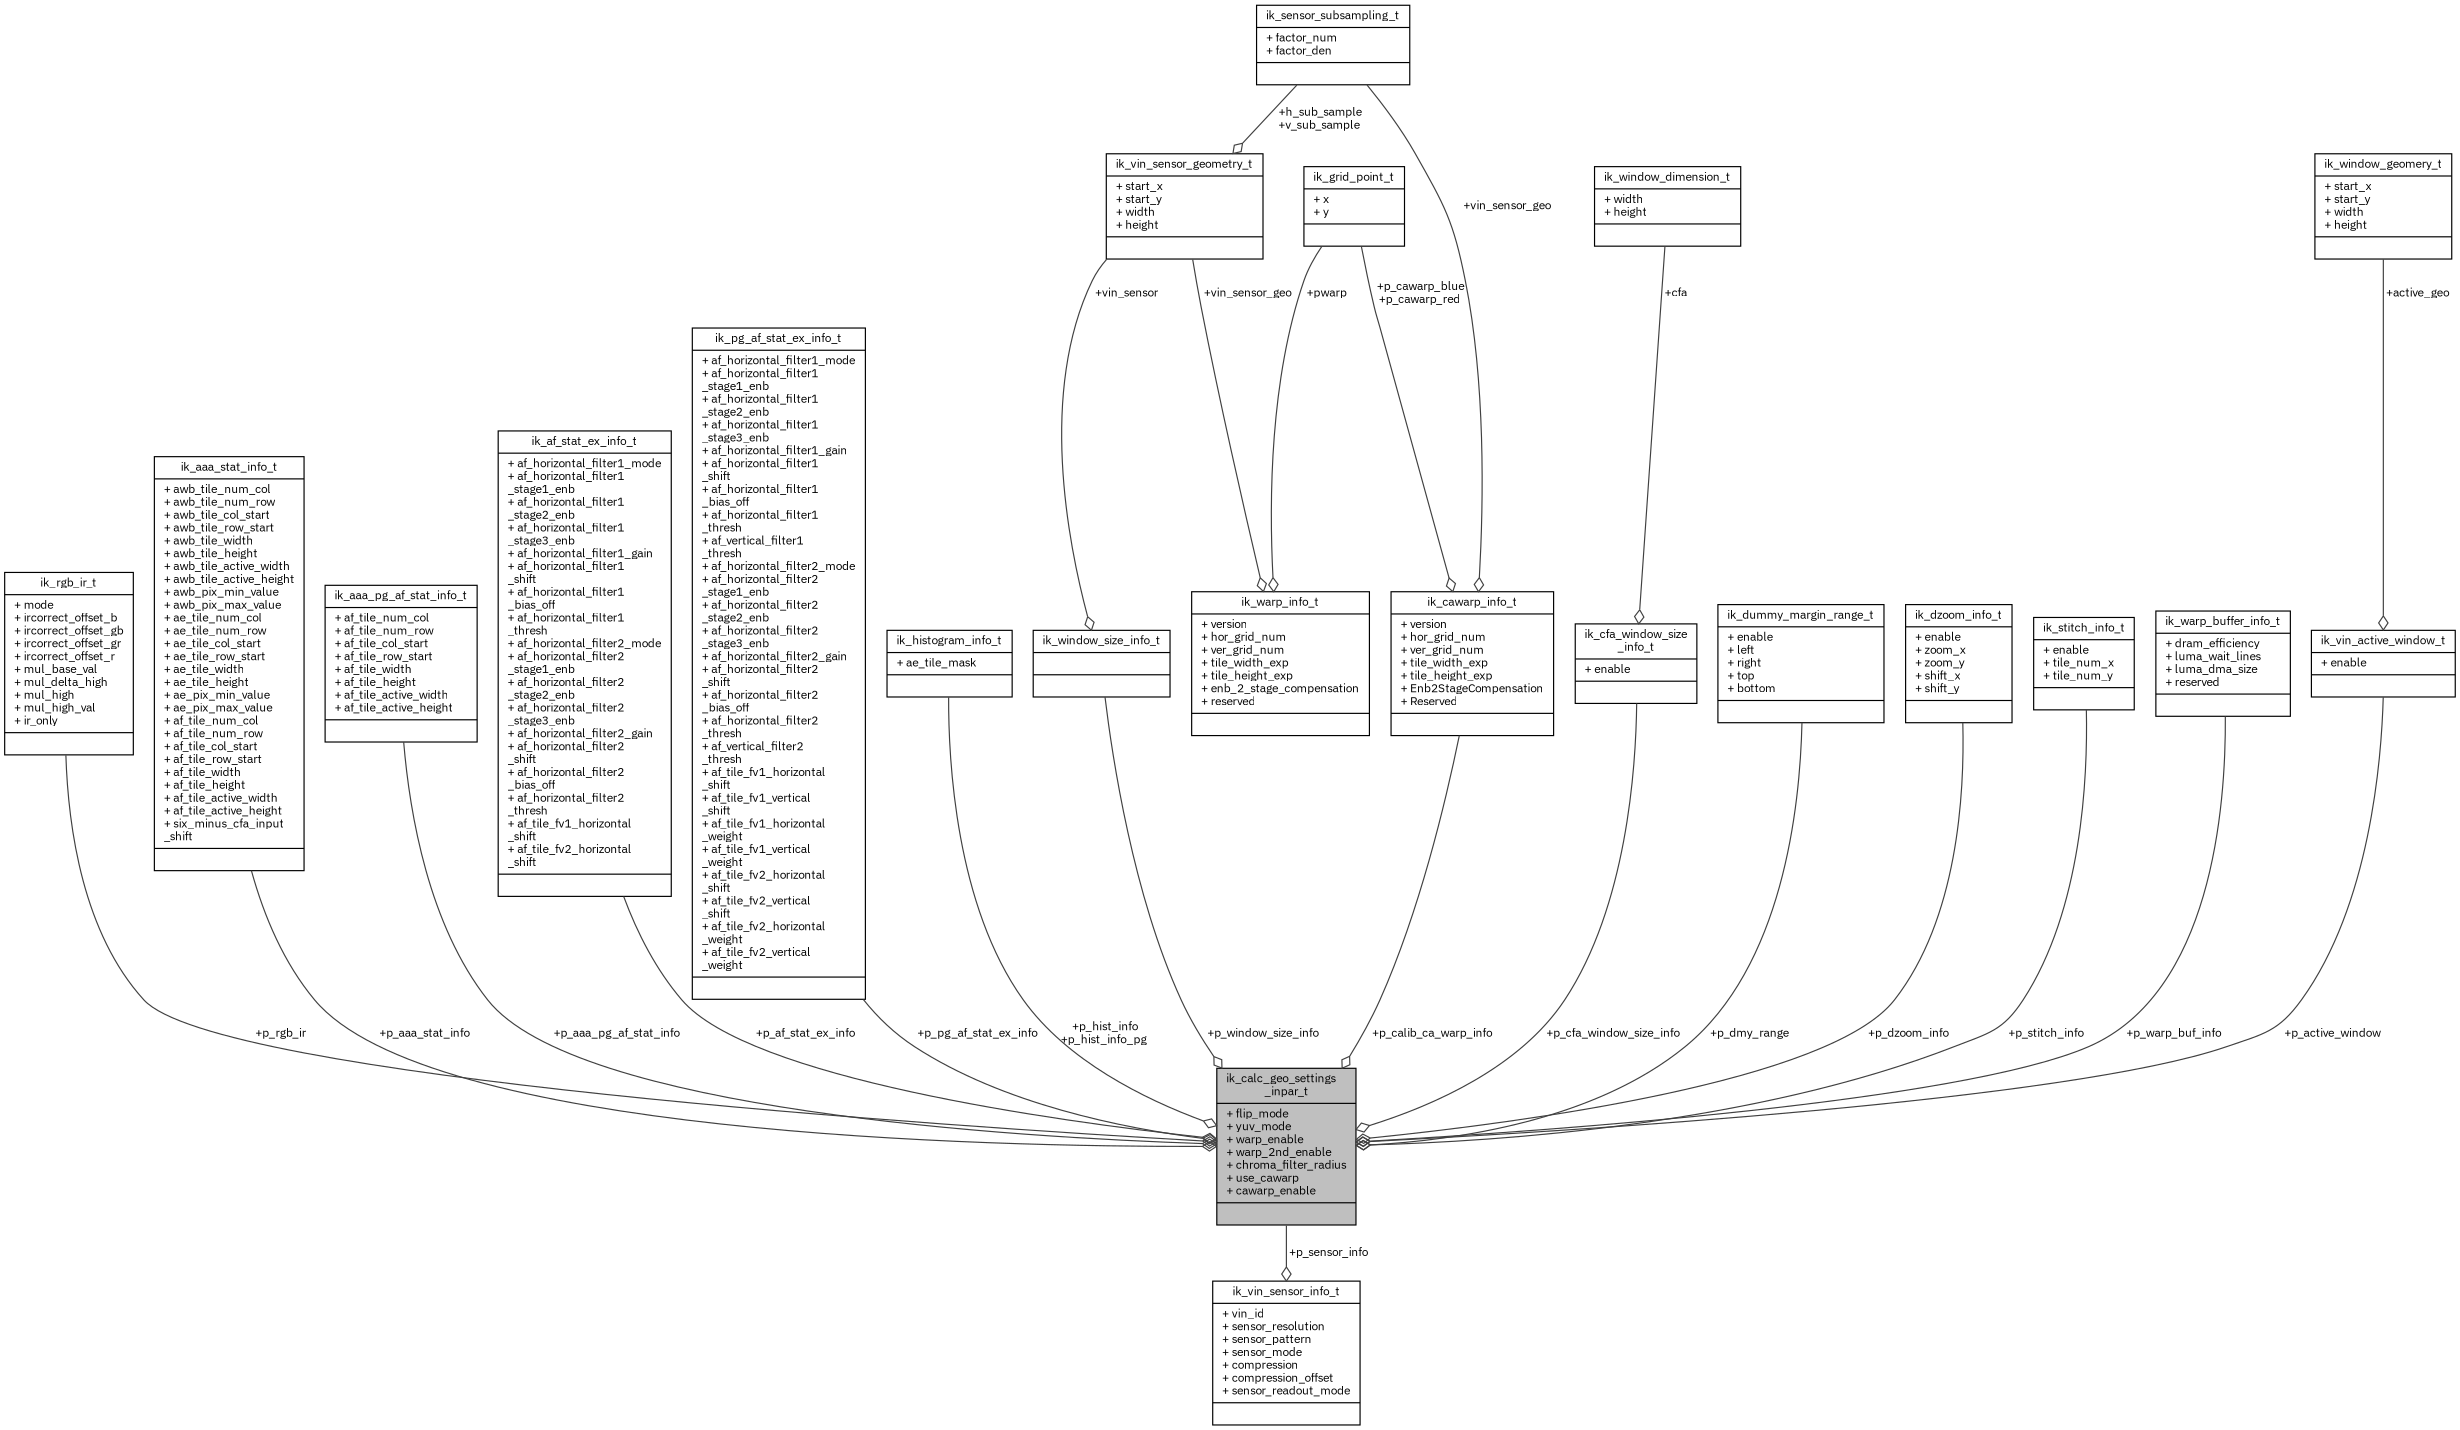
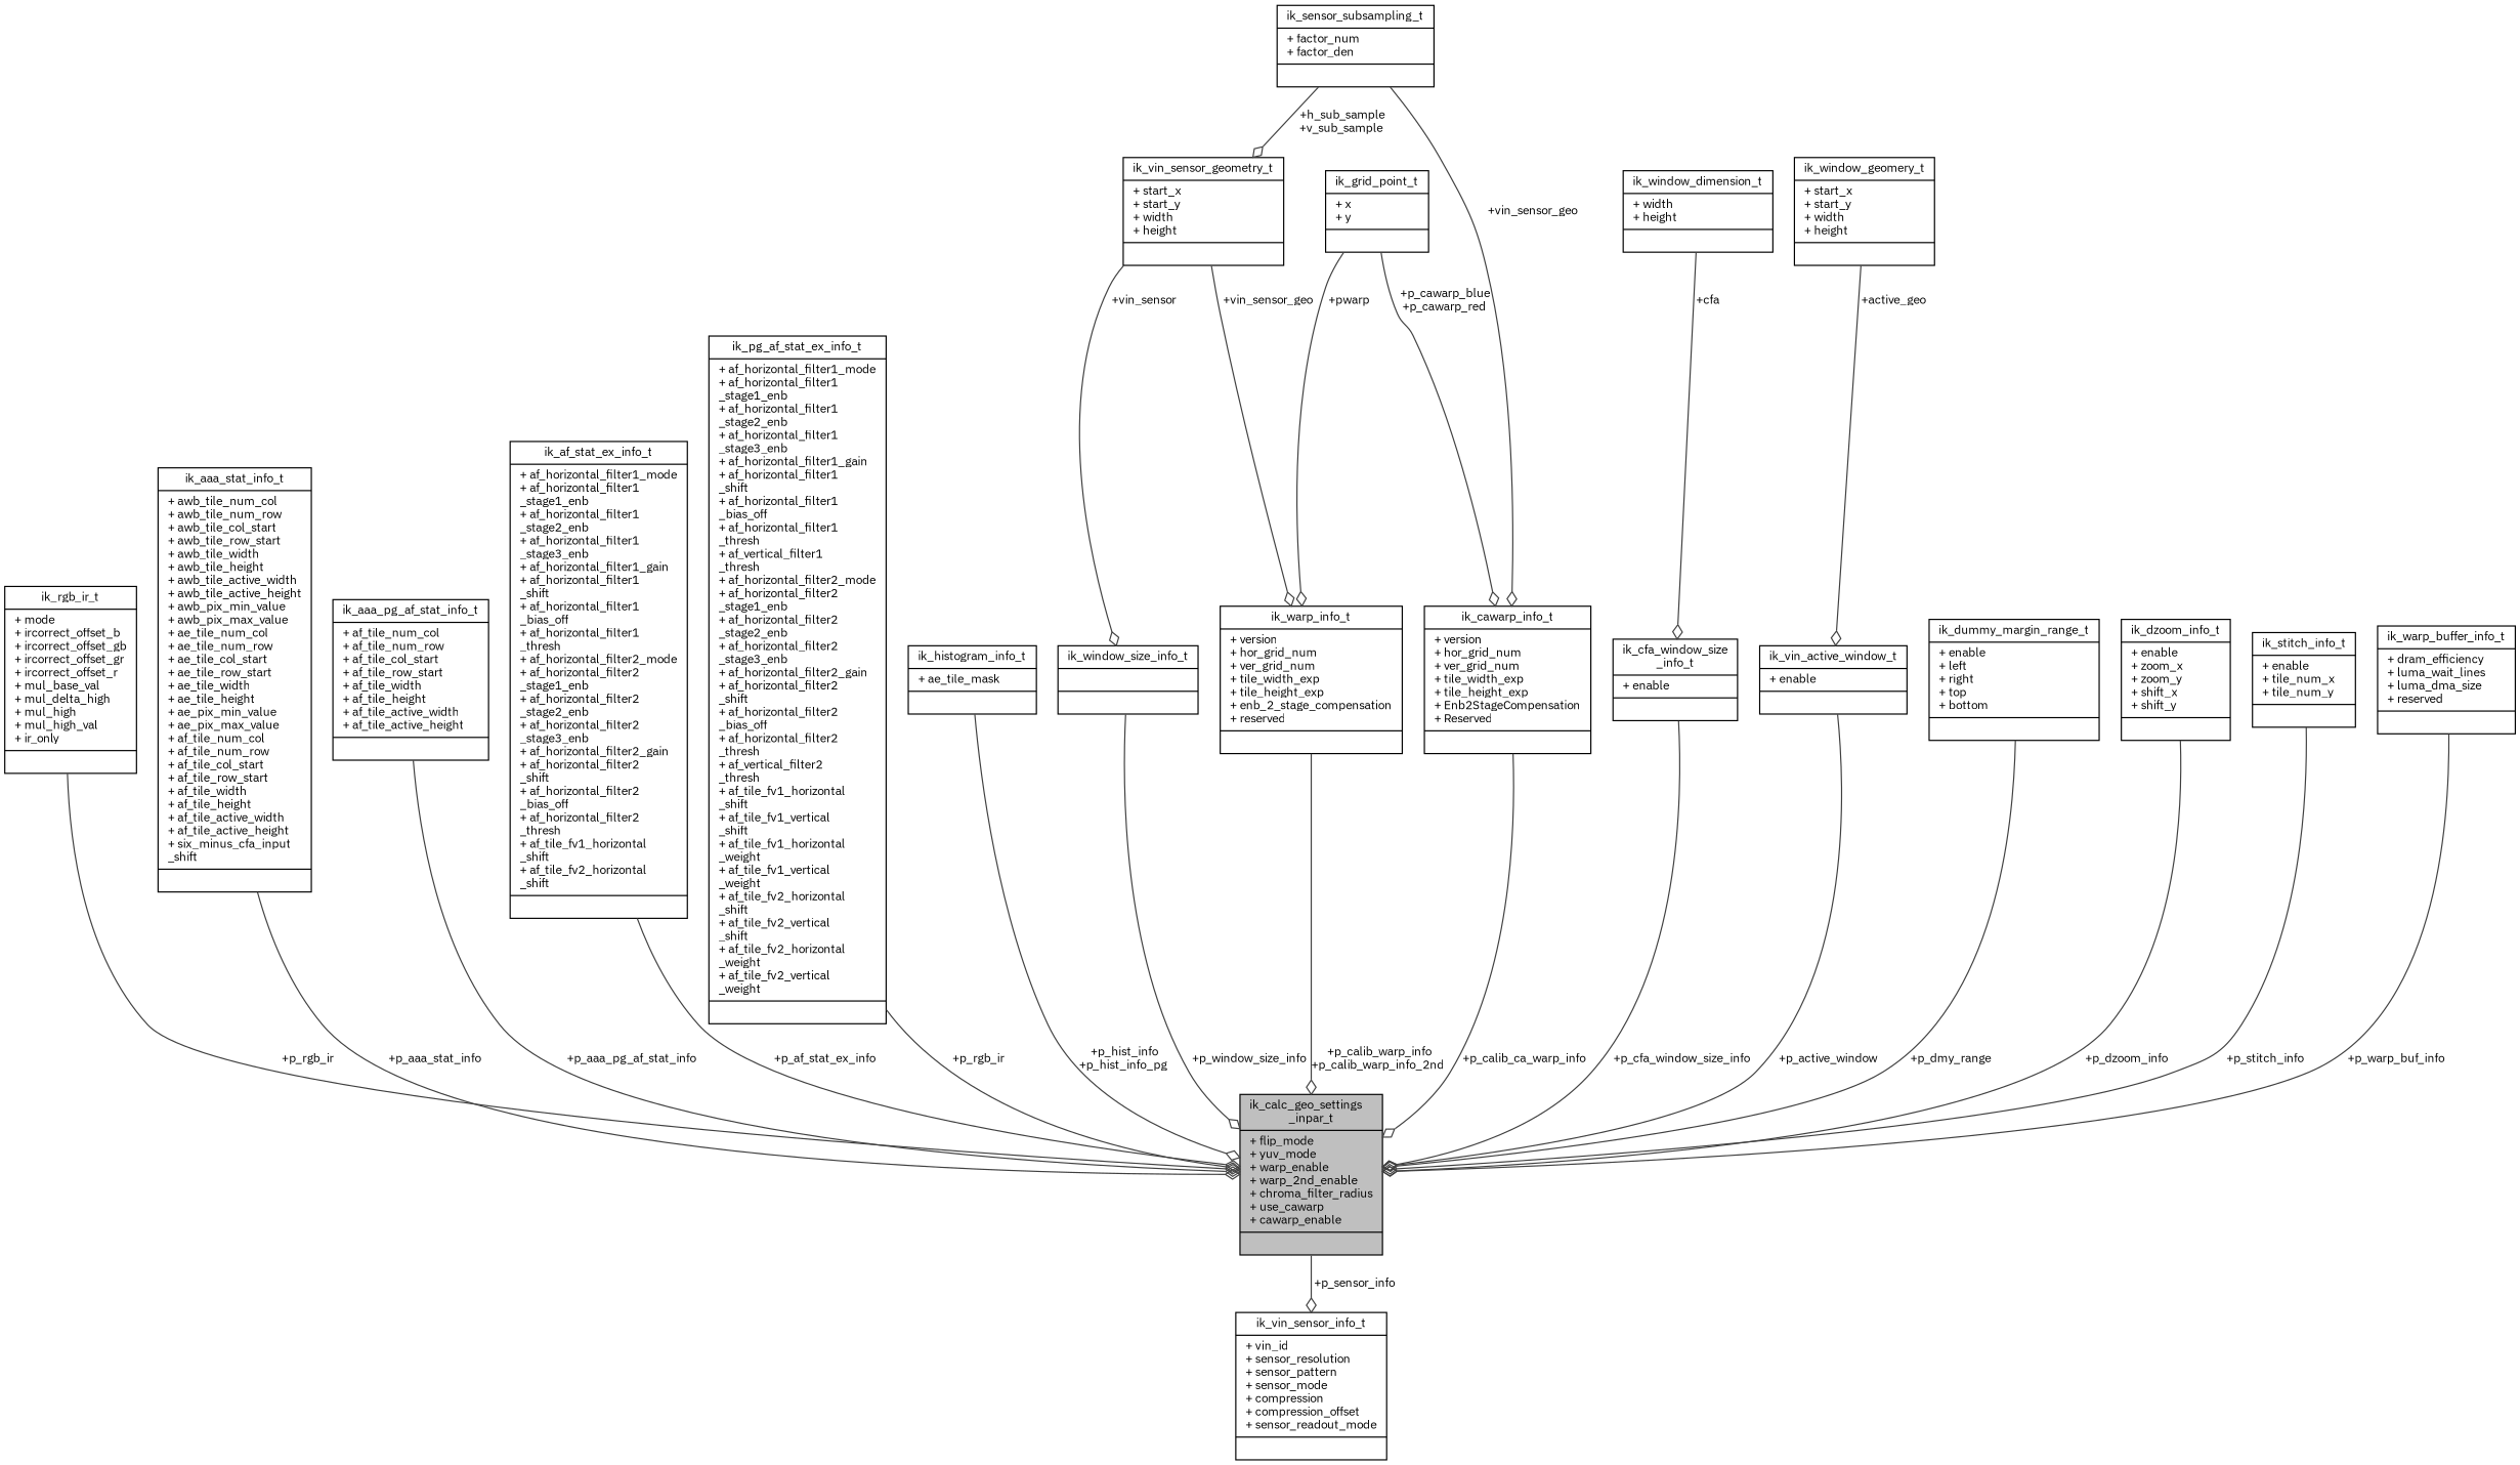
  digraph {
    fontname="IBM Plex Sans"
    node [color=black fontname="IBM Plex Sans" fontsize=10 shape=record]
    edge [arrowhead=odiamond color=grey25 fontname="IBM Plex Sans" fontsize=10 labelfontname=Helvetica labelfontsize=10 style=solid]
    n1 [fillcolor=grey75 fontcolor=black height=0.2 label="{ik_calc_geo_settings\l_inpar_t\n|+ flip_mode\l+ yuv_mode\l+ warp_enable\l+ warp_2nd_enable\l+ chroma_filter_radius\l+ use_cawarp\l+ cawarp_enable\l|}" style=filled width=0.4]
    n2 [height=0.2 label="{ik_vin_sensor_info_t\n|+ vin_id\l+ sensor_resolution\l+ sensor_pattern\l+ sensor_mode\l+ compression\l+ compression_offset\l+ sensor_readout_mode\l|}" width=0.4]
    n3 [height=0.2 label="{ik_rgb_ir_t\n|+ mode\l+ ircorrect_offset_b\l+ ircorrect_offset_gb\l+ ircorrect_offset_gr\l+ ircorrect_offset_r\l+ mul_base_val\l+ mul_delta_high\l+ mul_high\l+ mul_high_val\l+ ir_only\l|}" width=0.4]
    n4 [height=0.2 label="{ik_aaa_stat_info_t\n|+ awb_tile_num_col\l+ awb_tile_num_row\l+ awb_tile_col_start\l+ awb_tile_row_start\l+ awb_tile_width\l+ awb_tile_height\l+ awb_tile_active_width\l+ awb_tile_active_height\l+ awb_pix_min_value\l+ awb_pix_max_value\l+ ae_tile_num_col\l+ ae_tile_num_row\l+ ae_tile_col_start\l+ ae_tile_row_start\l+ ae_tile_width\l+ ae_tile_height\l+ ae_pix_min_value\l+ ae_pix_max_value\l+ af_tile_num_col\l+ af_tile_num_row\l+ af_tile_col_start\l+ af_tile_row_start\l+ af_tile_width\l+ af_tile_height\l+ af_tile_active_width\l+ af_tile_active_height\l+ six_minus_cfa_input\l_shift\l|}" width=0.4]
    n5 [height=0.2 label="{ik_aaa_pg_af_stat_info_t\n|+ af_tile_num_col\l+ af_tile_num_row\l+ af_tile_col_start\l+ af_tile_row_start\l+ af_tile_width\l+ af_tile_height\l+ af_tile_active_width\l+ af_tile_active_height\l|}" width=0.4]
    n6 [height=0.2 label="{ik_af_stat_ex_info_t\n|+ af_horizontal_filter1_mode\l+ af_horizontal_filter1\l_stage1_enb\l+ af_horizontal_filter1\l_stage2_enb\l+ af_horizontal_filter1\l_stage3_enb\l+ af_horizontal_filter1_gain\l+ af_horizontal_filter1\l_shift\l+ af_horizontal_filter1\l_bias_off\l+ af_horizontal_filter1\l_thresh\l+ af_horizontal_filter2_mode\l+ af_horizontal_filter2\l_stage1_enb\l+ af_horizontal_filter2\l_stage2_enb\l+ af_horizontal_filter2\l_stage3_enb\l+ af_horizontal_filter2_gain\l+ af_horizontal_filter2\l_shift\l+ af_horizontal_filter2\l_bias_off\l+ af_horizontal_filter2\l_thresh\l+ af_tile_fv1_horizontal\l_shift\l+ af_tile_fv2_horizontal\l_shift\l|}" width=0.4]
    n7 [height=0.2 label="{ik_pg_af_stat_ex_info_t\n|+ af_horizontal_filter1_mode\l+ af_horizontal_filter1\l_stage1_enb\l+ af_horizontal_filter1\l_stage2_enb\l+ af_horizontal_filter1\l_stage3_enb\l+ af_horizontal_filter1_gain\l+ af_horizontal_filter1\l_shift\l+ af_horizontal_filter1\l_bias_off\l+ af_horizontal_filter1\l_thresh\l+ af_vertical_filter1\l_thresh\l+ af_horizontal_filter2_mode\l+ af_horizontal_filter2\l_stage1_enb\l+ af_horizontal_filter2\l_stage2_enb\l+ af_horizontal_filter2\l_stage3_enb\l+ af_horizontal_filter2_gain\l+ af_horizontal_filter2\l_shift\l+ af_horizontal_filter2\l_bias_off\l+ af_horizontal_filter2\l_thresh\l+ af_vertical_filter2\l_thresh\l+ af_tile_fv1_horizontal\l_shift\l+ af_tile_fv1_vertical\l_shift\l+ af_tile_fv1_horizontal\l_weight\l+ af_tile_fv1_vertical\l_weight\l+ af_tile_fv2_horizontal\l_shift\l+ af_tile_fv2_vertical\l_shift\l+ af_tile_fv2_horizontal\l_weight\l+ af_tile_fv2_vertical\l_weight\l|}" width=0.4]
    n8 [height=0.2 label="{ik_histogram_info_t\n|+ ae_tile_mask\l|}" width=0.4]
    n9 [height=0.2 label="{ik_window_size_info_t\n||}" width=0.4]
    n10 [height=0.2 label="{ik_vin_sensor_geometry_t\n|+ start_x\l+ start_y\l+ width\l+ height\l|}" width=0.4]
    n11 [height=0.2 label="{ik_warp_info_t\n|+ version\l+ hor_grid_num\l+ ver_grid_num\l+ tile_width_exp\l+ tile_height_exp\l+ enb_2_stage_compensation\l+ reserved\l|}" width=0.4]
    n12 [height=0.2 label="{ik_cawarp_info_t\n|+ version\l+ hor_grid_num\l+ ver_grid_num\l+ tile_width_exp\l+ tile_height_exp\l+ Enb2StageCompensation\l+ Reserved\l|}" width=0.4]
    n13 [height=0.2 label="{ik_sensor_subsampling_t\n|+ factor_num\l+ factor_den\l|}" width=0.4]
    n14 [height=0.2 label="{ik_window_dimension_t\n|+ width\l+ height\l|}" width=0.4]
    n15 [height=0.2 label="{ik_cfa_window_size\l_info_t\n|+ enable\l|}" width=0.4]
    n16 [height=0.2 label="{ik_vin_active_window_t\n|+ enable\l|}" width=0.4]
    n17 [height=0.2 label="{ik_window_geomery_t\n|+ start_x\l+ start_y\l+ width\l+ height\l|}" width=0.4]
    n18 [height=0.2 label="{ik_dummy_margin_range_t\n|+ enable\l+ left\l+ right\l+ top\l+ bottom\l|}" width=0.4]
    n19 [height=0.2 label="{ik_dzoom_info_t\n|+ enable\l+ zoom_x\l+ zoom_y\l+ shift_x\l+ shift_y\l|}" width=0.4]
    n20 [height=0.2 label="{ik_stitch_info_t\n|+ enable\l+ tile_num_x\l+ tile_num_y\l|}" width=0.4]
    n21 [height=0.2 label="{ik_grid_point_t\n|+ x\l+ y\l|}" width=0.4]
    n22 [height=0.2 label="{ik_warp_buffer_info_t\n|+ dram_efficiency\l+ luma_wait_lines\l+ luma_dma_size\l+ reserved\l|}" width=0.4]
    n1 -> n2 [label=" +p_sensor_info"]
    n3 -> n1 [label=" +p_rgb_ir"]
    n4 -> n1 [label=" +p_aaa_stat_info"]
    n5 -> n1 [label=" +p_aaa_pg_af_stat_info"]
    n6 -> n1 [label=" +p_af_stat_ex_info"]
-   n7 -> n1 [label=" +p_pg_af_stat_ex_info"]
+   n7 -> n1 [label=" +p_rgb_ir"]
    n8 -> n1 [label=" +p_hist_info\n+p_hist_info_pg"]
    n9 -> n1 [label=" +p_window_size_info"]
    n10 -> n9 [label=" +vin_sensor"]
    n10 -> n11 [label=" +vin_sensor_geo"]
+   n11 -> n1 [label=" +p_calib_warp_info\n+p_calib_warp_info_2nd"]
    n12 -> n1 [label=" +p_calib_ca_warp_info"]
    n13 -> n10 [label=" +h_sub_sample\n+v_sub_sample"]
    n13 -> n12 [label=" +vin_sensor_geo"]
    n14 -> n15 [label=" +cfa"]
    n15 -> n1 [label=" +p_cfa_window_size_info"]
    n16 -> n1 [label=" +p_active_window"]
    n17 -> n16 [label=" +active_geo"]
    n18 -> n1 [label=" +p_dmy_range"]
    n19 -> n1 [label=" +p_dzoom_info"]
    n20 -> n1 [label=" +p_stitch_info"]
    n21 -> n11 [label=" +pwarp"]
    n21 -> n12 [label=" +p_cawarp_blue\n+p_cawarp_red"]
    n22 -> n1 [label=" +p_warp_buf_info"]
  }
